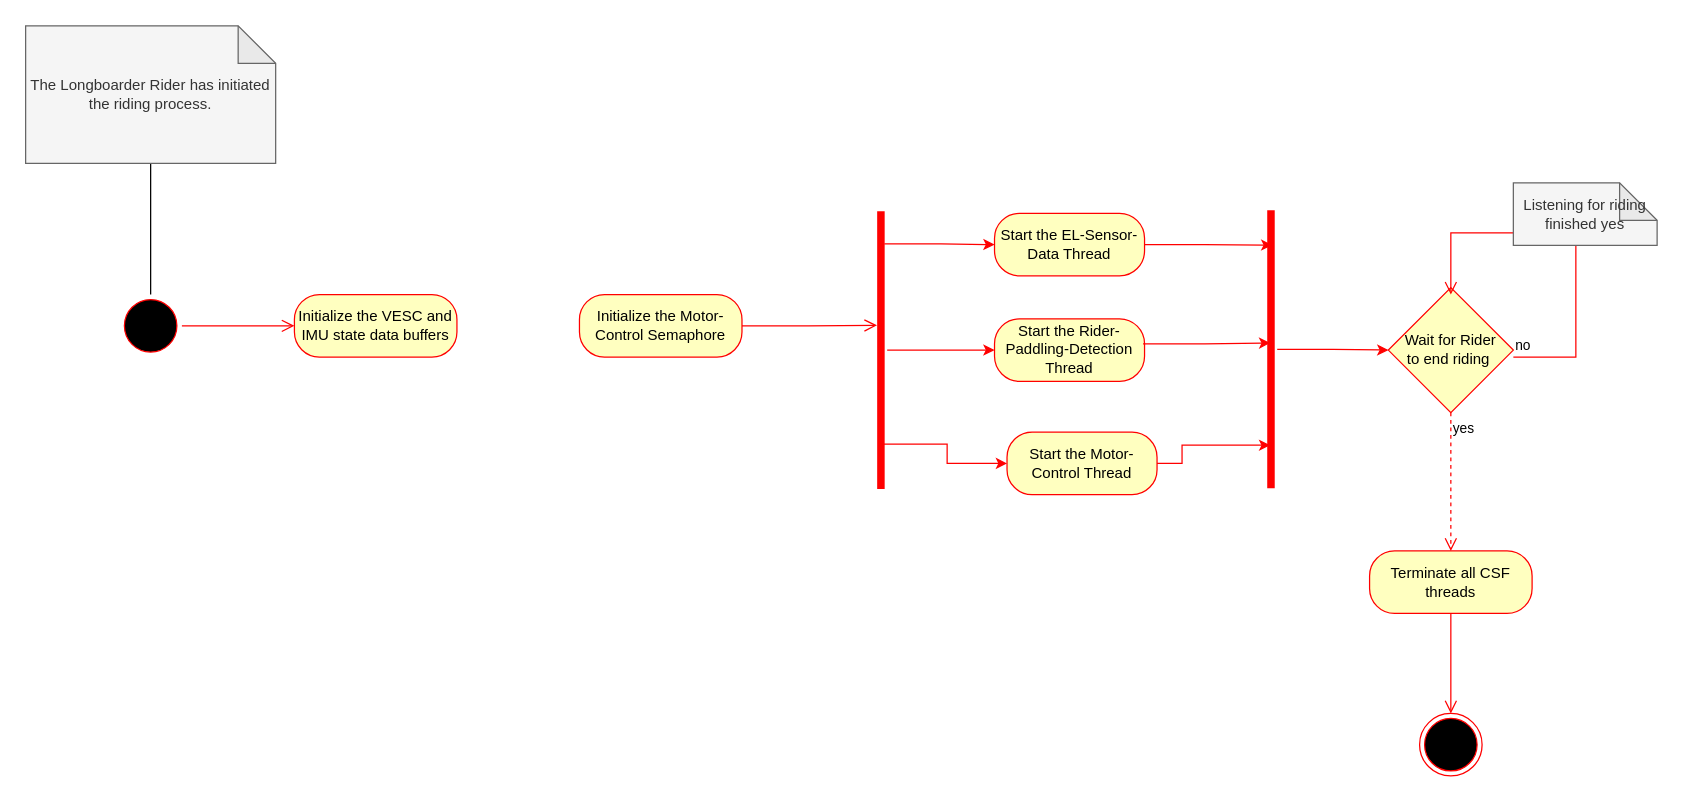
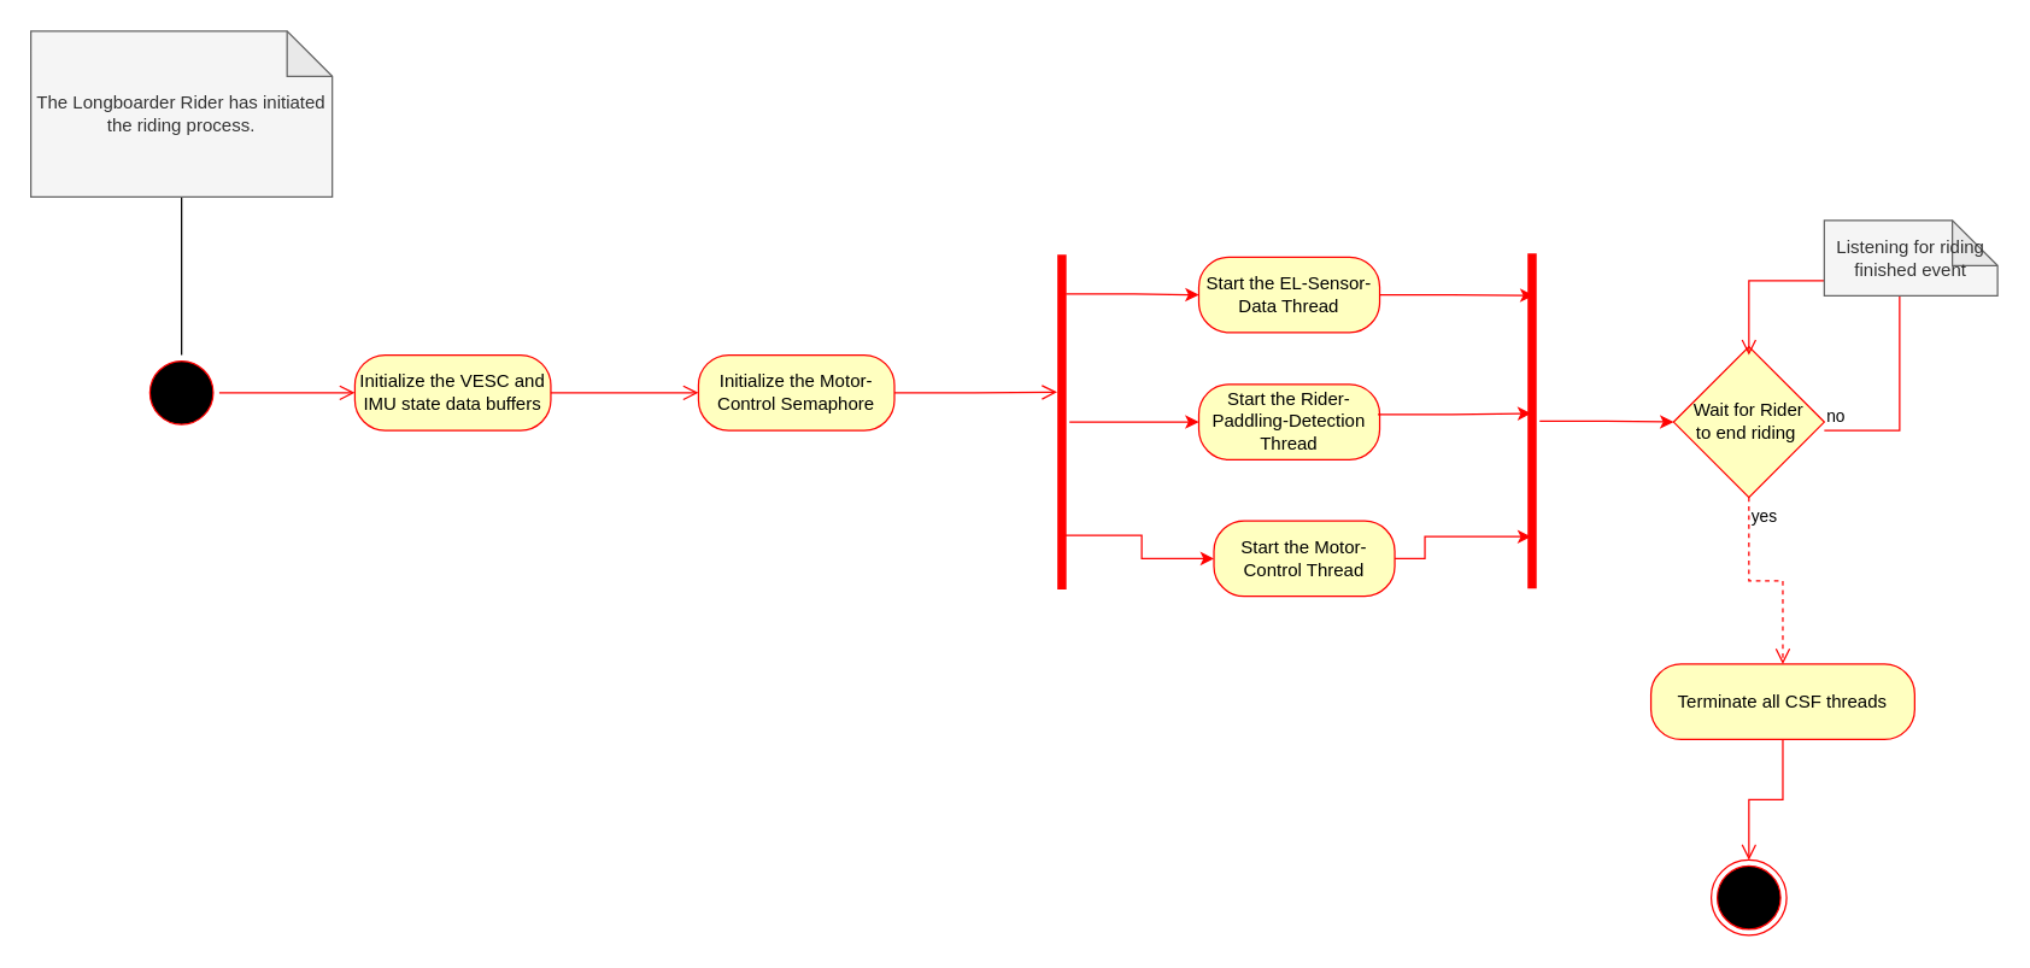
  <mxCell id="0" />
  <mxCell id="1" parent="0" />
  <mxCell id="2" value="" style="ellipse;html=1;shape=startState;fillColor=#000000;strokeColor=#ff0000;" parent="1" vertex="1"><mxGeometry x="95" y="235" width="50" height="50" as="geometry" /></mxCell>
  <mxCell id="3" value="" style="edgeStyle=orthogonalEdgeStyle;html=1;verticalAlign=bottom;endArrow=open;endSize=8;strokeColor=#ff0000;rounded=0;" parent="1" source="2" target="9" edge="1"><mxGeometry relative="1" as="geometry"><mxPoint x="212.5" y="260" as="targetPoint" /></mxGeometry></mxCell>
  <mxCell id="4" style="edgeStyle=orthogonalEdgeStyle;rounded=0;orthogonalLoop=1;jettySize=auto;html=1;entryX=0.5;entryY=0;entryDx=0;entryDy=0;endArrow=none;startFill=0;" edge="1" parent="1" source="5" target="2"><mxGeometry relative="1" as="geometry" /></mxCell>
  <mxCell id="5" value="The Longboarder Rider has initiated the riding process." style="shape=note;whiteSpace=wrap;html=1;backgroundOutline=1;darkOpacity=0.05;fillColor=#f5f5f5;strokeColor=#666666;fontColor=#333333;" parent="1" vertex="1"><mxGeometry x="20" y="20" width="200" height="110" as="geometry" /></mxCell>
  <mxCell id="6" value="&lt;font style=&quot;color: rgb(0, 0, 0);&quot;&gt;Start the EL-Sensor-Data Thread&lt;/font&gt;" style="rounded=1;whiteSpace=wrap;html=1;arcSize=40;fontColor=#000000;fillColor=#ffffc0;strokeColor=#ff0000;labelBackgroundColor=none;" parent="1" vertex="1"><mxGeometry x="795" y="170" width="120" height="50" as="geometry" /></mxCell>
  <mxCell id="7" value="&lt;font style=&quot;color: rgb(0, 0, 0);&quot;&gt;Start the Rider-Paddling-Detection Thread&lt;/font&gt;" style="rounded=1;whiteSpace=wrap;html=1;arcSize=40;fontColor=#000000;fillColor=#ffffc0;strokeColor=#ff0000;labelBackgroundColor=none;" parent="1" vertex="1"><mxGeometry x="795" y="254.38" width="120" height="50" as="geometry" /></mxCell>
  <mxCell id="8" value="&lt;font style=&quot;color: rgb(0, 0, 0);&quot;&gt;Start the Motor-Control Thread&lt;/font&gt;" style="rounded=1;whiteSpace=wrap;html=1;arcSize=40;fontColor=#000000;fillColor=#ffffc0;strokeColor=#ff0000;labelBackgroundColor=none;" parent="1" vertex="1"><mxGeometry x="805" y="345" width="120" height="50" as="geometry" /></mxCell>
  <mxCell id="9" value="&lt;font style=&quot;color: rgb(0, 0, 0);&quot;&gt;Initialize the VESC and IMU state data buffers&lt;/font&gt;" style="rounded=1;whiteSpace=wrap;html=1;arcSize=40;fontColor=#000000;fillColor=#ffffc0;strokeColor=#ff0000;labelBackgroundColor=none;" parent="1" vertex="1"><mxGeometry x="235" y="235" width="130" height="50" as="geometry" /></mxCell>
  <mxCell id="10" value="&lt;font style=&quot;color: rgb(0, 0, 0);&quot;&gt;Initialize the Motor-Control Semaphore&lt;/font&gt;" style="rounded=1;whiteSpace=wrap;html=1;arcSize=40;fontColor=#000000;fillColor=#ffffc0;strokeColor=#ff0000;labelBackgroundColor=none;" parent="1" vertex="1"><mxGeometry x="463" y="235" width="130" height="50" as="geometry" /></mxCell>
+ <mxCell id="11" value="" style="edgeStyle=orthogonalEdgeStyle;html=1;verticalAlign=bottom;endArrow=open;endSize=8;strokeColor=#ff0000;rounded=0;exitX=1;exitY=0.5;exitDx=0;exitDy=0;entryX=0;entryY=0.5;entryDx=0;entryDy=0;" parent="1" source="9" target="10" edge="1"><mxGeometry relative="1" as="geometry"><mxPoint x="485.5" y="259.58" as="targetPoint" /><mxPoint x="372.5" y="259.58" as="sourcePoint" /></mxGeometry></mxCell>
  <mxCell id="12" style="edgeStyle=orthogonalEdgeStyle;rounded=0;orthogonalLoop=1;jettySize=auto;html=1;fontColor=#FF3333;strokeColor=#FF0000;exitX=0.882;exitY=0.771;exitDx=0;exitDy=0;exitPerimeter=0;" parent="1" source="15" target="6" edge="1"><mxGeometry relative="1" as="geometry" /></mxCell>
  <mxCell id="13" style="edgeStyle=orthogonalEdgeStyle;rounded=0;orthogonalLoop=1;jettySize=auto;html=1;entryX=0;entryY=0.5;entryDx=0;entryDy=0;strokeColor=#FF0000;" parent="1" source="15" target="7" edge="1"><mxGeometry relative="1" as="geometry" /></mxCell>
  <mxCell id="14" style="edgeStyle=orthogonalEdgeStyle;rounded=0;orthogonalLoop=1;jettySize=auto;html=1;entryX=0;entryY=0.5;entryDx=0;entryDy=0;exitX=0.162;exitY=0.688;exitDx=0;exitDy=0;exitPerimeter=0;strokeColor=#FF0000;" parent="1" source="15" target="8" edge="1"><mxGeometry relative="1" as="geometry" /></mxCell>
  <mxCell id="15" value="" style="shape=line;html=1;strokeWidth=6;strokeColor=#ff0000;rotation=-90;" parent="1" vertex="1"><mxGeometry x="593" y="274.38" width="222.25" height="10" as="geometry" /></mxCell>
  <mxCell id="16" value="" style="edgeStyle=orthogonalEdgeStyle;html=1;verticalAlign=bottom;endArrow=open;endSize=8;strokeColor=#ff0000;rounded=0;exitX=1;exitY=0.5;exitDx=0;exitDy=0;entryX=0.589;entryY=0.188;entryDx=0;entryDy=0;entryPerimeter=0;" parent="1" source="10" target="15" edge="1"><mxGeometry relative="1" as="geometry"><mxPoint x="740.5" y="260" as="targetPoint" /><mxPoint x="632.5" y="260" as="sourcePoint" /></mxGeometry></mxCell>
  <mxCell id="17" value="&lt;font color=&quot;#000000&quot;&gt;Wait for Rider&lt;/font&gt;&lt;div&gt;&lt;font color=&quot;#000000&quot;&gt;to end riding&lt;/font&gt;&lt;span style=&quot;color: rgb(0, 0, 0); background-color: transparent;&quot;&gt;&amp;nbsp;&lt;/span&gt;&lt;/div&gt;" style="rhombus;whiteSpace=wrap;html=1;fontColor=#000000;fillColor=#ffffc0;strokeColor=#ff0000;labelBackgroundColor=none;" parent="1" vertex="1"><mxGeometry x="1110" y="229.38" width="100" height="100" as="geometry" /></mxCell>
  <mxCell id="18" value="" style="ellipse;html=1;shape=endState;fillColor=#000000;strokeColor=#ff0000;" parent="1" vertex="1"><mxGeometry x="1135" y="570" width="50" height="50" as="geometry" /></mxCell>
  <mxCell id="19" style="edgeStyle=orthogonalEdgeStyle;rounded=0;orthogonalLoop=1;jettySize=auto;html=1;entryX=0;entryY=0.5;entryDx=0;entryDy=0;strokeColor=#FF0000;" parent="1" source="20" target="17" edge="1"><mxGeometry relative="1" as="geometry" /></mxCell>
  <mxCell id="20" value="" style="shape=line;html=1;strokeWidth=6;strokeColor=#ff0000;rotation=-90;" parent="1" vertex="1"><mxGeometry x="905.005" y="273.755" width="222.25" height="10" as="geometry" /></mxCell>
  <mxCell id="21" style="edgeStyle=orthogonalEdgeStyle;rounded=0;orthogonalLoop=1;jettySize=auto;html=1;fontColor=#FF3333;strokeColor=#FF0000;exitX=1;exitY=0.5;exitDx=0;exitDy=0;entryX=0.875;entryY=0.604;entryDx=0;entryDy=0;entryPerimeter=0;" parent="1" source="6" target="20" edge="1"><mxGeometry relative="1" as="geometry"><mxPoint x="956" y="190" as="sourcePoint" /><mxPoint x="1044" y="191" as="targetPoint" /></mxGeometry></mxCell>
  <mxCell id="22" style="edgeStyle=orthogonalEdgeStyle;rounded=0;orthogonalLoop=1;jettySize=auto;html=1;entryX=0.523;entryY=0.437;entryDx=0;entryDy=0;strokeColor=#FF0000;exitX=0.99;exitY=0.402;exitDx=0;exitDy=0;exitPerimeter=0;entryPerimeter=0;" parent="1" source="7" target="20" edge="1"><mxGeometry relative="1" as="geometry"><mxPoint x="925" y="274.38" as="sourcePoint" /><mxPoint x="1011" y="274.38" as="targetPoint" /></mxGeometry></mxCell>
  <mxCell id="23" style="edgeStyle=orthogonalEdgeStyle;rounded=0;orthogonalLoop=1;jettySize=auto;html=1;entryX=0.155;entryY=0.437;entryDx=0;entryDy=0;exitX=1;exitY=0.5;exitDx=0;exitDy=0;strokeColor=#FF0000;entryPerimeter=0;" parent="1" source="8" target="20" edge="1"><mxGeometry relative="1" as="geometry"><mxPoint x="915" y="354.58" as="sourcePoint" /><mxPoint x="1004" y="354.58" as="targetPoint" /><Array as="points"><mxPoint x="945" y="355" /></Array></mxGeometry></mxCell>
  <mxCell id="24" value="yes" style="edgeStyle=orthogonalEdgeStyle;html=1;align=left;verticalAlign=top;endArrow=open;endSize=8;strokeColor=#ff0000;rounded=0;exitX=0.5;exitY=1;exitDx=0;exitDy=0;entryX=0.5;entryY=0;entryDx=0;entryDy=0;dashed=1;" parent="1" source="17" target="25" edge="1"><mxGeometry x="-1" relative="1" as="geometry"><mxPoint x="1160" y="440" as="targetPoint" /><mxPoint x="1159.58" y="350" as="sourcePoint" /></mxGeometry></mxCell>
- <mxCell id="25" value="&lt;font style=&quot;color: rgb(0, 0, 0);&quot;&gt;Terminate all CSF threads&lt;/font&gt;" style="rounded=1;whiteSpace=wrap;html=1;arcSize=40;fontColor=#000000;fillColor=#ffffc0;strokeColor=#ff0000;labelBackgroundColor=none;" parent="1" vertex="1"><mxGeometry x="1095" y="440" width="130" height="50" as="geometry" /></mxCell>
+ <mxCell id="25" value="&lt;font style=&quot;color: rgb(0, 0, 0);&quot;&gt;Terminate all CSF threads&lt;/font&gt;" style="rounded=1;whiteSpace=wrap;html=1;arcSize=40;fontColor=#000000;fillColor=#ffffc0;strokeColor=#ff0000;labelBackgroundColor=none;" parent="1" vertex="1"><mxGeometry x="1095" y="440" width="175" height="50" as="geometry" /></mxCell>
  <mxCell id="26" value="" style="edgeStyle=orthogonalEdgeStyle;html=1;verticalAlign=bottom;endArrow=open;endSize=8;strokeColor=#ff0000;rounded=0;entryX=0.5;entryY=0;entryDx=0;entryDy=0;exitX=0.5;exitY=1;exitDx=0;exitDy=0;" parent="1" source="25" target="18" edge="1"><mxGeometry relative="1" as="geometry"><mxPoint x="1100" y="530" as="targetPoint" /><mxPoint x="1010" y="530" as="sourcePoint" /></mxGeometry></mxCell>
  <mxCell id="27" value="no" style="edgeStyle=orthogonalEdgeStyle;html=1;align=left;verticalAlign=bottom;endArrow=open;endSize=8;strokeColor=#ff0000;rounded=0;exitX=1;exitY=0.5;exitDx=0;exitDy=0;entryX=0.5;entryY=0;entryDx=0;entryDy=0;" parent="1" edge="1"><mxGeometry x="-1" relative="1" as="geometry"><mxPoint x="1160" y="235" as="targetPoint" /><mxPoint x="1210" y="285" as="sourcePoint" /><Array as="points"><mxPoint x="1260" y="284.62" /><mxPoint x="1260" y="185.62" /><mxPoint x="1160" y="185.62" /></Array></mxGeometry></mxCell>
- <mxCell id="28" value="Listening for riding finished yes" style="shape=note;whiteSpace=wrap;html=1;backgroundOutline=1;darkOpacity=0.05;fillColor=#f5f5f5;strokeColor=#666666;fontColor=#333333;" vertex="1" parent="1"><mxGeometry x="1210" y="145.62" width="115" height="50" as="geometry" /></mxCell>
+ <mxCell id="28" value="Listening for riding finished event" style="shape=note;whiteSpace=wrap;html=1;backgroundOutline=1;darkOpacity=0.05;fillColor=#f5f5f5;strokeColor=#666666;fontColor=#333333;" vertex="1" parent="1"><mxGeometry x="1210" y="145.62" width="115" height="50" as="geometry" /></mxCell>
